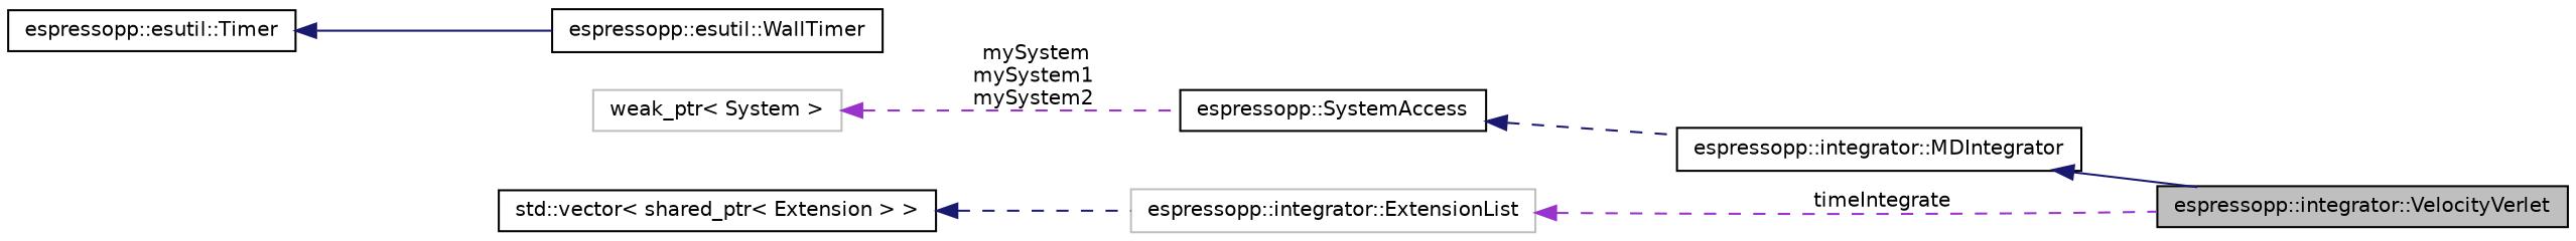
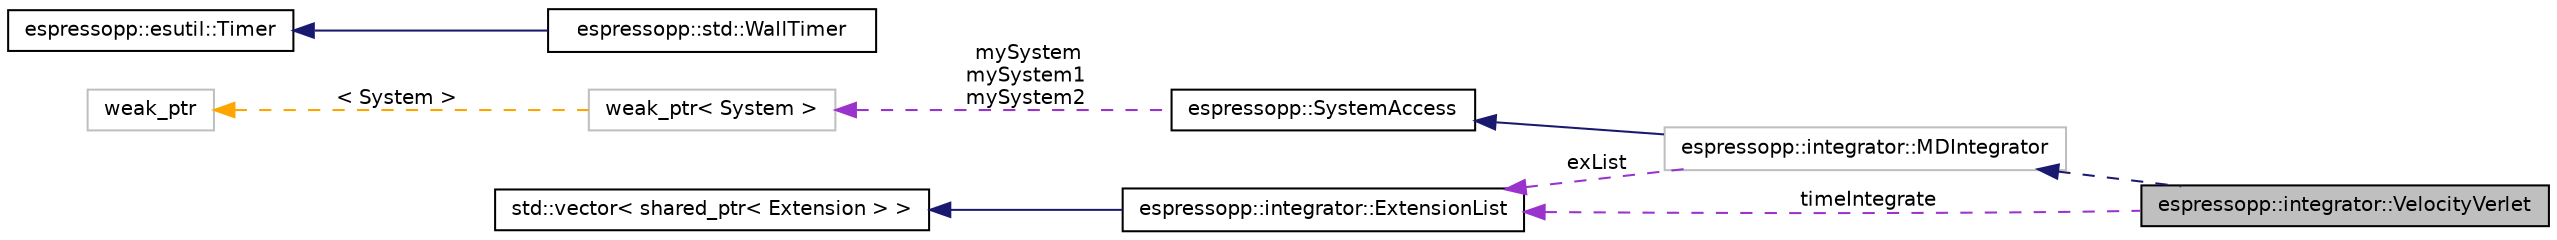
  digraph {
    rankdir=LR
    node [color=black fillcolor=white fontname=Helvetica fontsize=10 shape=record style=filled]
    edge [color=midnightblue dir=back fontname=Helvetica fontsize=10 labelfontname=Helvetica labelfontsize=10 style=solid]
    n1 [fillcolor=grey75 fontcolor=black height=0.2 label="espressopp::integrator::VelocityVerlet" width=0.4]
-   n2 [height=0.2 label="espressopp::integrator::MDIntegrator" width=0.4]
+   n2 [color=grey75 height=0.2 label="espressopp::integrator::MDIntegrator" width=0.4]
    n3 [height=0.2 label="espressopp::SystemAccess" width=0.4]
    n4 [color=grey75 height=0.2 label="weak_ptr\< System \>" width=0.4]
-   n6 [color=grey75 height=0.2 label="espressopp::integrator::ExtensionList" width=0.4]
+   n5 [color=grey75 height=0.2 label=weak_ptr width=0.4]
+   n6 [height=0.2 label="espressopp::integrator::ExtensionList" width=0.4]
    n7 [height=0.2 label="std::vector\< shared_ptr\< Extension \> \>" width=0.4]
-   n8 [height=0.2 label="espressopp::esutil::WallTimer" width=0.4]
+   n8 [height=0.2 label="espressopp::std::WallTimer" width=0.4]
    n9 [height=0.2 label="espressopp::esutil::Timer" width=0.4]
-   n2 -> n1
-   n3 -> n2 [style=dashed]
+   n2 -> n1 [style=dashed]
+   n3 -> n2
    n4 -> n3 [color=darkorchid3 label=" mySystem\nmySystem1\nmySystem2" style=dashed]
+   n5 -> n4 [color=orange label=" \< System \>" style=dashed]
    n6 -> n1 [color=darkorchid3 label=" timeIntegrate" style=dashed]
-   n7 -> n6 [style=dashed]
+   n6 -> n2 [color=darkorchid3 label=" exList" style=dashed]
+   n7 -> n6
    n9 -> n8
  }
